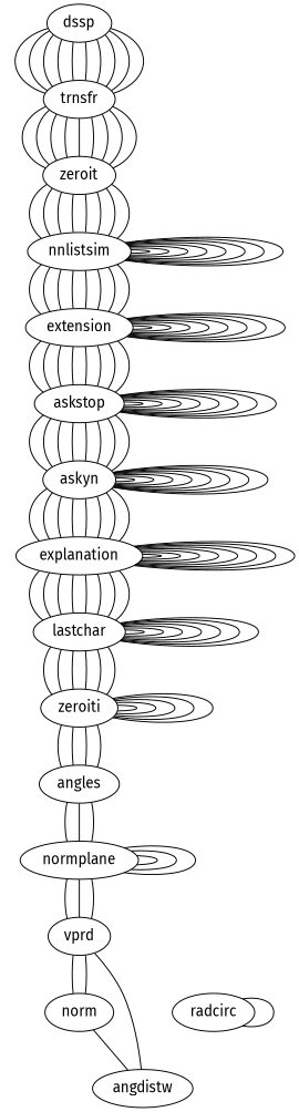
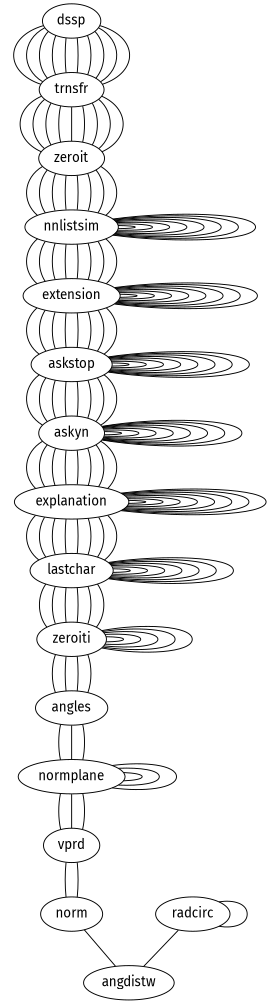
  graph {
    fontname="Fira Sans"
    node [fontname="Fira Sans"]
    edge [fontname="Fira Sans"]
    dssp
    trnsfr
    zeroit
    nnlistsim
    extension
    askstop
    askyn
    explanation
    lastchar
    zeroiti
    angles
    normplane
    vprd
    norm
    angdistw
    radcirc
    dssp -- trnsfr
    dssp -- trnsfr
    dssp -- trnsfr
    dssp -- trnsfr
    dssp -- trnsfr
    dssp -- trnsfr
    dssp -- trnsfr
    dssp -- trnsfr
    dssp -- trnsfr
    dssp -- trnsfr
    trnsfr -- zeroit
    trnsfr -- zeroit
    trnsfr -- zeroit
    trnsfr -- zeroit
    trnsfr -- zeroit
    trnsfr -- zeroit
    trnsfr -- zeroit
    trnsfr -- zeroit
    trnsfr -- zeroit
    zeroit -- nnlistsim
    zeroit -- nnlistsim
    zeroit -- nnlistsim
    zeroit -- nnlistsim
    zeroit -- nnlistsim
    zeroit -- nnlistsim
    zeroit -- nnlistsim
    zeroit -- nnlistsim
    nnlistsim -- nnlistsim
    nnlistsim -- nnlistsim
    nnlistsim -- nnlistsim
    nnlistsim -- nnlistsim
    nnlistsim -- nnlistsim
    nnlistsim -- nnlistsim
    nnlistsim -- nnlistsim
    nnlistsim -- nnlistsim
    nnlistsim -- extension
    nnlistsim -- extension
    nnlistsim -- extension
    nnlistsim -- extension
    nnlistsim -- extension
    nnlistsim -- extension
    nnlistsim -- extension
    nnlistsim -- extension
    extension -- extension
    extension -- extension
    extension -- extension
    extension -- extension
    extension -- extension
    extension -- extension
    extension -- extension
    extension -- extension
    extension -- askstop
    extension -- askstop
    extension -- askstop
    extension -- askstop
    extension -- askstop
    extension -- askstop
    extension -- askstop
    extension -- askstop
    askstop -- askstop
    askstop -- askstop
    askstop -- askstop
    askstop -- askstop
    askstop -- askstop
    askstop -- askstop
    askstop -- askstop
    askstop -- askstop
    askstop -- askyn
    askstop -- askyn
    askstop -- askyn
    askstop -- askyn
    askstop -- askyn
    askstop -- askyn
    askstop -- askyn
    askstop -- askyn
    askyn -- askyn
    askyn -- askyn
    askyn -- askyn
    askyn -- askyn
    askyn -- askyn
    askyn -- askyn
    askyn -- askyn
    askyn -- askyn
    askyn -- explanation
    askyn -- explanation
    askyn -- explanation
    askyn -- explanation
    askyn -- explanation
    askyn -- explanation
    askyn -- explanation
    askyn -- explanation
    explanation -- explanation
    explanation -- explanation
    explanation -- explanation
    explanation -- explanation
    explanation -- explanation
    explanation -- explanation
    explanation -- explanation
    explanation -- explanation
    explanation -- lastchar
    explanation -- lastchar
    explanation -- lastchar
    explanation -- lastchar
    explanation -- lastchar
    explanation -- lastchar
    explanation -- lastchar
    explanation -- lastchar
    lastchar -- lastchar
    lastchar -- lastchar
    lastchar -- lastchar
    lastchar -- lastchar
    lastchar -- lastchar
    lastchar -- lastchar
    lastchar -- lastchar
    lastchar -- zeroiti
    lastchar -- zeroiti
    lastchar -- zeroiti
    lastchar -- zeroiti
    lastchar -- zeroiti
    lastchar -- zeroiti
    zeroiti -- zeroiti
    zeroiti -- zeroiti
    zeroiti -- zeroiti
    zeroiti -- zeroiti
    zeroiti -- zeroiti
    zeroiti -- angles
    zeroiti -- angles
    zeroiti -- angles
    zeroiti -- angles
    angles -- normplane
    angles -- normplane
    angles -- normplane
    normplane -- normplane
    normplane -- normplane
    normplane -- normplane
    normplane -- vprd
    normplane -- vprd
    normplane -- vprd
    vprd -- norm
    vprd -- norm
    norm -- angdistw
-   vprd -- angdistw
+   radcirc -- angdistw
    radcirc -- radcirc
  }
